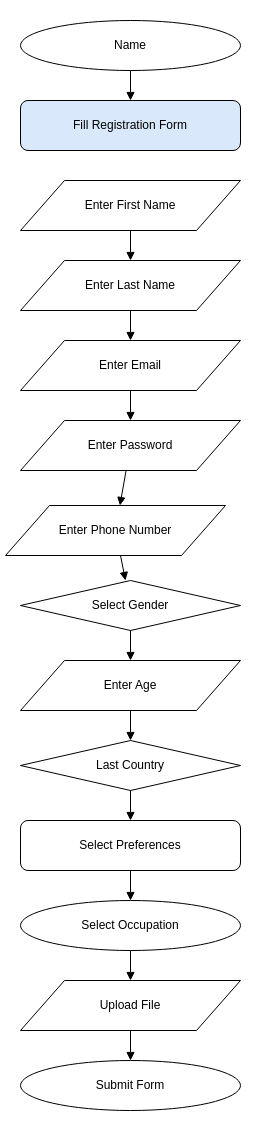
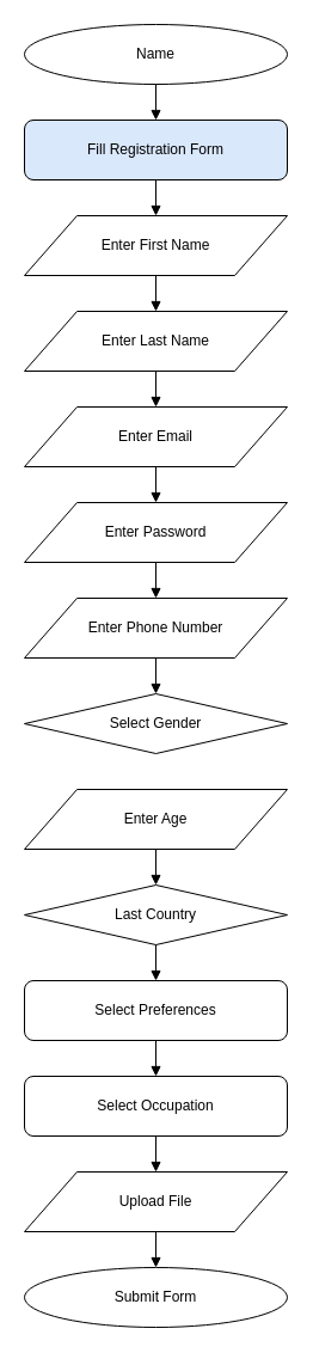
  <mxCell id="0" />
  <mxCell id="1" parent="0" />
  <mxCell id="2" value="Name" style="shape=ellipse;whiteSpace=wrap;html=1;" vertex="1" parent="1"><mxGeometry x="20" y="20" width="220" height="50" as="geometry" /></mxCell>
  <mxCell id="3" value="Fill Registration Form" style="rounded=1;whiteSpace=wrap;html=1;fillColor=#dae8fc;" vertex="1" parent="1"><mxGeometry x="20" y="100" width="220" height="50" as="geometry" /></mxCell>
  <mxCell id="4" value="Enter First Name" style="shape=parallelogram;whiteSpace=wrap;html=1;" vertex="1" parent="1"><mxGeometry x="20" y="180" width="220" height="50" as="geometry" /></mxCell>
  <mxCell id="5" value="Enter Last Name" style="shape=parallelogram;whiteSpace=wrap;html=1;" vertex="1" parent="1"><mxGeometry x="20" y="260" width="220" height="50" as="geometry" /></mxCell>
  <mxCell id="6" value="Enter Email" style="shape=parallelogram;whiteSpace=wrap;html=1;" vertex="1" parent="1"><mxGeometry x="20" y="340" width="220" height="50" as="geometry" /></mxCell>
  <mxCell id="7" value="Enter Password" style="shape=parallelogram;whiteSpace=wrap;html=1;" vertex="1" parent="1"><mxGeometry x="20" y="420" width="220" height="50" as="geometry" /></mxCell>
- <mxCell id="8" value="Enter Phone Number" style="shape=parallelogram;whiteSpace=wrap;html=1;" vertex="1" parent="1"><mxGeometry x="5" y="505" width="220" height="50" as="geometry" /></mxCell>
+ <mxCell id="8" value="Enter Phone Number" style="shape=parallelogram;whiteSpace=wrap;html=1;" vertex="1" parent="1"><mxGeometry x="20" y="500" width="220" height="50" as="geometry" /></mxCell>
  <mxCell id="9" value="Select Gender" style="shape=rhombus;whiteSpace=wrap;html=1;" vertex="1" parent="1"><mxGeometry x="20" y="580" width="220" height="50" as="geometry" /></mxCell>
  <mxCell id="10" value="Enter Age" style="shape=parallelogram;whiteSpace=wrap;html=1;" vertex="1" parent="1"><mxGeometry x="20" y="660" width="220" height="50" as="geometry" /></mxCell>
  <mxCell id="11" value="Last Country" style="shape=rhombus;whiteSpace=wrap;html=1;" vertex="1" parent="1"><mxGeometry x="20" y="740" width="220" height="50" as="geometry" /></mxCell>
  <mxCell id="12" value="Select Preferences" style="rounded=1;whiteSpace=wrap;html=1;" vertex="1" parent="1"><mxGeometry x="20" y="820" width="220" height="50" as="geometry" /></mxCell>
- <mxCell id="13" value="Select Occupation" style="ellipse;whiteSpace=wrap;html=1;" vertex="1" parent="1"><mxGeometry x="20" y="900" width="220" height="50" as="geometry" /></mxCell>
+ <mxCell id="13" value="Select Occupation" style="rounded=1;whiteSpace=wrap;html=1;" vertex="1" parent="1"><mxGeometry x="20" y="900" width="220" height="50" as="geometry" /></mxCell>
  <mxCell id="14" value="Upload File" style="shape=parallelogram;whiteSpace=wrap;html=1;" vertex="1" parent="1"><mxGeometry x="20" y="980" width="220" height="50" as="geometry" /></mxCell>
  <mxCell id="15" value="Submit Form" style="shape=ellipse;whiteSpace=wrap;html=1;" vertex="1" parent="1"><mxGeometry x="20" y="1060" width="220" height="50" as="geometry" /></mxCell>
  <mxCell id="16" style="endArrow=block;endFill=1;rounded=0;html=1;" edge="1" parent="1" source="2" target="3"><mxGeometry relative="1" as="geometry" /></mxCell>
+ <mxCell id="17" style="endArrow=block;endFill=1;rounded=0;html=1;" edge="1" parent="1" source="3" target="4"><mxGeometry relative="1" as="geometry" /></mxCell>
  <mxCell id="18" style="endArrow=block;endFill=1;rounded=0;html=1;" edge="1" parent="1" source="4" target="5"><mxGeometry relative="1" as="geometry" /></mxCell>
  <mxCell id="19" style="endArrow=block;endFill=1;rounded=0;html=1;" edge="1" parent="1" source="5" target="6"><mxGeometry relative="1" as="geometry" /></mxCell>
  <mxCell id="20" style="endArrow=block;endFill=1;rounded=0;html=1;" edge="1" parent="1" source="6" target="7"><mxGeometry relative="1" as="geometry" /></mxCell>
  <mxCell id="21" style="endArrow=block;endFill=1;rounded=0;html=1;" edge="1" parent="1" source="7" target="8"><mxGeometry relative="1" as="geometry" /></mxCell>
  <mxCell id="22" style="endArrow=block;endFill=1;rounded=0;html=1;" edge="1" parent="1" source="8" target="9"><mxGeometry relative="1" as="geometry" /></mxCell>
- <mxCell id="23" style="endArrow=block;endFill=1;rounded=0;html=1;" edge="1" parent="1" source="9" target="10"><mxGeometry relative="1" as="geometry" /></mxCell>
  <mxCell id="24" style="endArrow=block;endFill=1;rounded=0;html=1;" edge="1" parent="1" source="10" target="11"><mxGeometry relative="1" as="geometry" /></mxCell>
  <mxCell id="25" style="endArrow=block;endFill=1;rounded=0;html=1;" edge="1" parent="1" source="11" target="12"><mxGeometry relative="1" as="geometry" /></mxCell>
  <mxCell id="26" style="endArrow=block;endFill=1;rounded=0;html=1;" edge="1" parent="1" source="12" target="13"><mxGeometry relative="1" as="geometry" /></mxCell>
  <mxCell id="27" style="endArrow=block;endFill=1;rounded=0;html=1;" edge="1" parent="1" source="13" target="14"><mxGeometry relative="1" as="geometry" /></mxCell>
  <mxCell id="28" style="endArrow=block;endFill=1;rounded=0;html=1;" edge="1" parent="1" source="14" target="15"><mxGeometry relative="1" as="geometry" /></mxCell>
